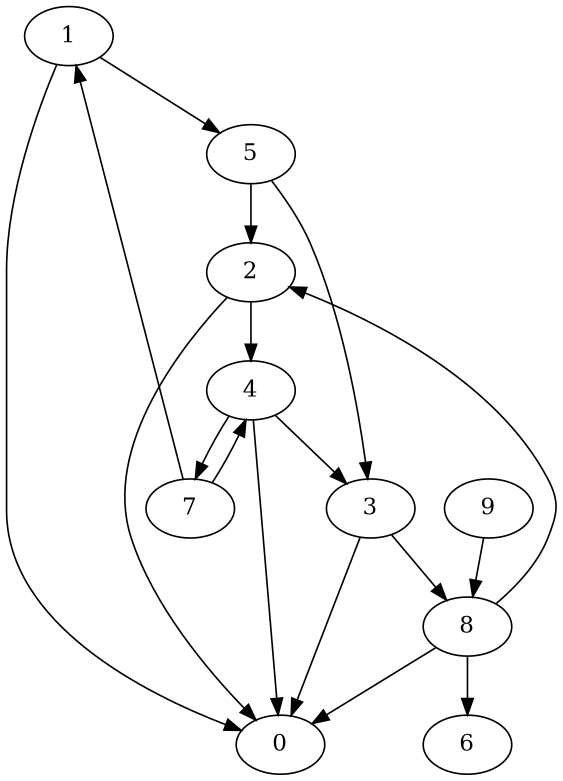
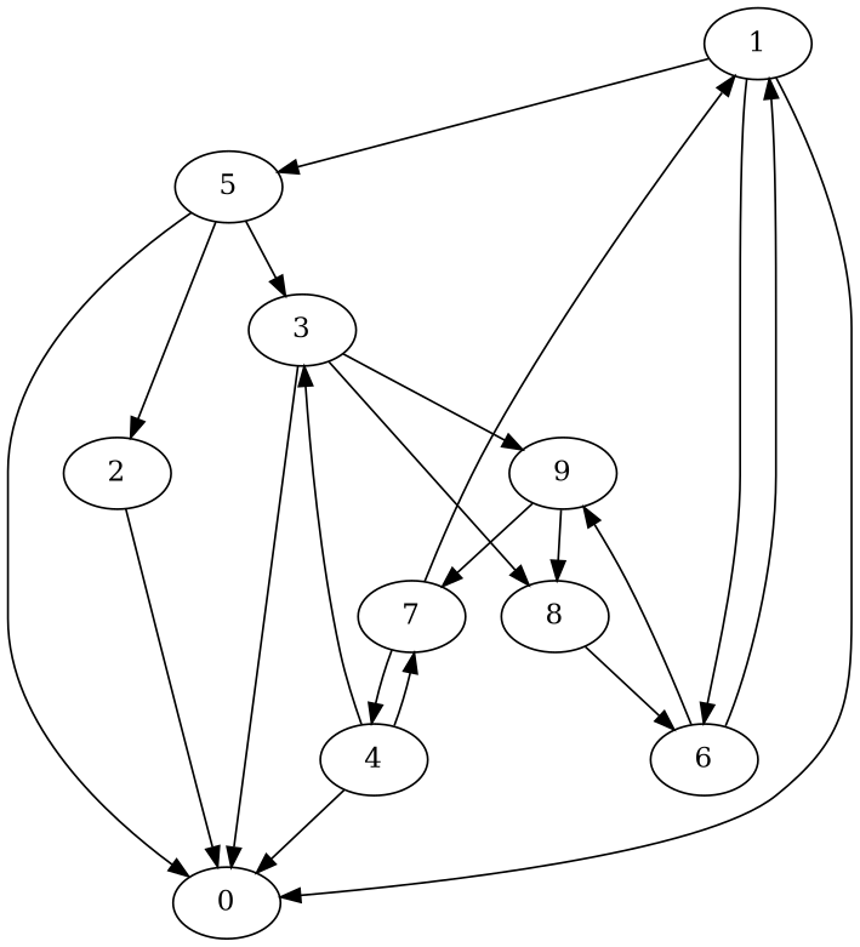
  digraph {
    1
    0
    5
    6
    2
    3
    9
    4
    7
    8
    1 -> 0
    1 -> 5
-   8 -> 0
+   1 -> 6
+   5 -> 0
    5 -> 2
    5 -> 3
+   6 -> 1
+   6 -> 9
    2 -> 0
-   2 -> 4
    3 -> 0
+   3 -> 9
    3 -> 8
+   9 -> 7
    9 -> 8
    4 -> 0
    4 -> 3
    4 -> 7
    7 -> 1
    7 -> 4
    8 -> 6
-   8 -> 2
  }
